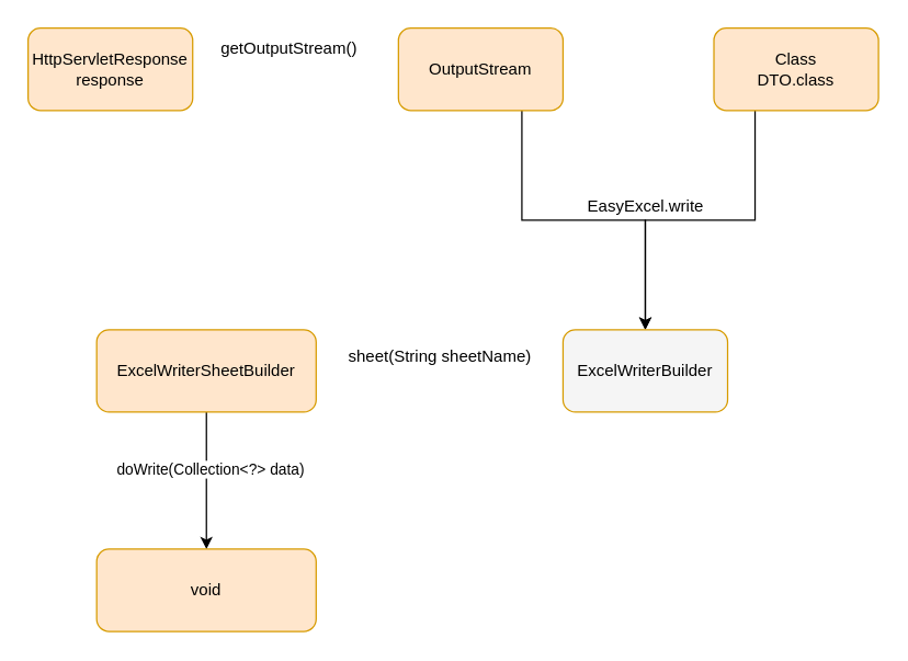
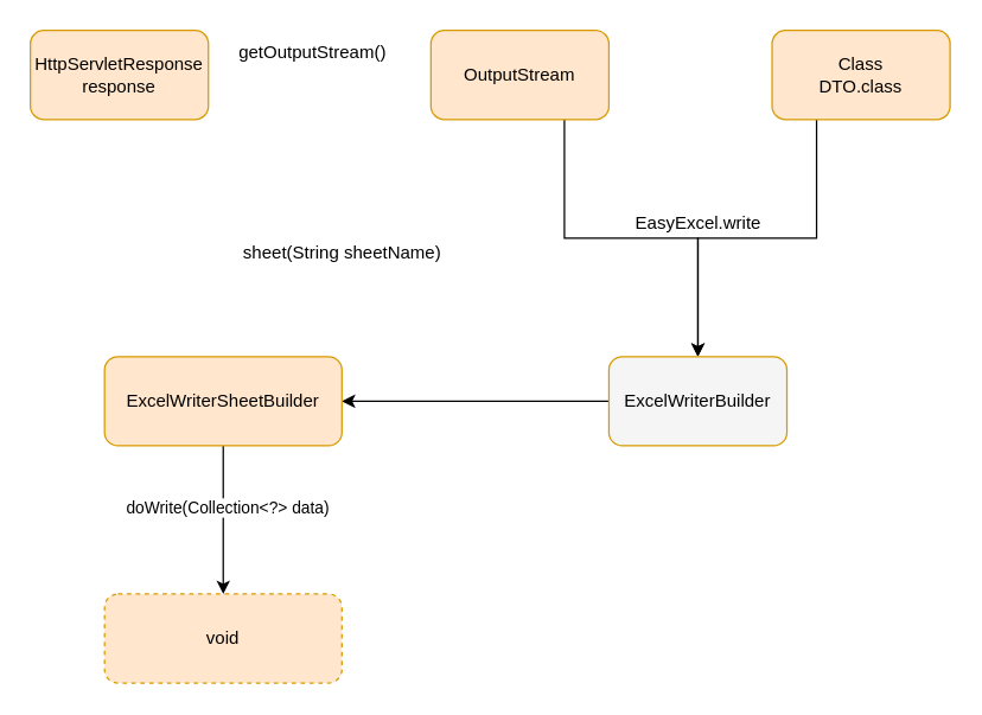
  <mxCell id="0" />
  <mxCell id="1" parent="0" />
  <mxCell id="2" value="HttpServletResponse&lt;br&gt;response" style="rounded=1;whiteSpace=wrap;html=1;fillColor=#ffe6cc;strokeColor=#d79b00;" vertex="1" parent="1"><mxGeometry x="20" y="20" width="120" height="60" as="geometry" /></mxCell>
  <mxCell id="3" style="edgeStyle=orthogonalEdgeStyle;rounded=0;orthogonalLoop=1;jettySize=auto;html=1;exitX=0.75;exitY=1;exitDx=0;exitDy=0;entryX=0.5;entryY=0;entryDx=0;entryDy=0;" edge="1" parent="1" source="4" target="9"><mxGeometry relative="1" as="geometry" /></mxCell>
  <mxCell id="4" value="OutputStream" style="rounded=1;whiteSpace=wrap;html=1;fillColor=#ffe6cc;strokeColor=#d79b00;" vertex="1" parent="1"><mxGeometry x="290" y="20" width="120" height="60" as="geometry" /></mxCell>
  <mxCell id="5" value="getOutputStream()" style="text;html=1;align=center;verticalAlign=middle;resizable=0;points=[];autosize=1;strokeColor=none;fillColor=none;" vertex="1" parent="1"><mxGeometry x="150" y="20" width="120" height="30" as="geometry" /></mxCell>
  <mxCell id="6" style="edgeStyle=orthogonalEdgeStyle;rounded=0;orthogonalLoop=1;jettySize=auto;html=1;exitX=0.25;exitY=1;exitDx=0;exitDy=0;entryX=0.5;entryY=0;entryDx=0;entryDy=0;" edge="1" parent="1" source="7" target="9"><mxGeometry relative="1" as="geometry"><mxPoint x="470" y="190" as="targetPoint" /><Array as="points"><mxPoint x="550" y="160" /><mxPoint x="470" y="160" /></Array></mxGeometry></mxCell>
  <mxCell id="7" value="Class&lt;br&gt;DTO.class" style="rounded=1;whiteSpace=wrap;html=1;fillColor=#ffe6cc;strokeColor=#d79b00;" vertex="1" parent="1"><mxGeometry x="520" y="20" width="120" height="60" as="geometry" /></mxCell>
+ <mxCell id="8" value="" style="edgeStyle=orthogonalEdgeStyle;rounded=0;orthogonalLoop=1;jettySize=auto;html=1;" edge="1" parent="1" source="9" target="13"><mxGeometry relative="1" as="geometry" /></mxCell>
  <mxCell id="9" value="ExcelWriterBuilder" style="rounded=1;whiteSpace=wrap;html=1;fillColor=#f5f5f5;strokeColor=#d79b00;" vertex="1" parent="1"><mxGeometry x="410" y="240" width="120" height="60" as="geometry" /></mxCell>
  <mxCell id="10" value="EasyExcel.write" style="text;html=1;align=center;verticalAlign=middle;resizable=0;points=[];autosize=1;strokeColor=none;fillColor=none;" vertex="1" parent="1"><mxGeometry x="415" y="135" width="110" height="30" as="geometry" /></mxCell>
  <mxCell id="11" value="" style="edgeStyle=orthogonalEdgeStyle;rounded=0;orthogonalLoop=1;jettySize=auto;html=1;" edge="1" parent="1" source="13" target="15"><mxGeometry relative="1" as="geometry" /></mxCell>
  <mxCell id="12" value="doWrite(Collection&amp;lt;?&amp;gt; data)" style="edgeLabel;html=1;align=center;verticalAlign=middle;resizable=0;points=[];" vertex="1" connectable="0" parent="11"><mxGeometry x="-0.171" y="2" relative="1" as="geometry"><mxPoint as="offset" /></mxGeometry></mxCell>
  <mxCell id="13" value="ExcelWriterSheetBuilder" style="rounded=1;whiteSpace=wrap;html=1;fillColor=#ffe6cc;strokeColor=#d79b00;" vertex="1" parent="1"><mxGeometry x="70" y="240" width="160" height="60" as="geometry" /></mxCell>
- <mxCell id="14" value="sheet(String sheetName)" style="text;html=1;align=center;verticalAlign=middle;resizable=0;points=[];autosize=1;strokeColor=none;fillColor=none;" vertex="1" parent="1"><mxGeometry x="240" y="245" width="160" height="30" as="geometry" /></mxCell>
- <mxCell id="15" value="void" style="rounded=1;whiteSpace=wrap;html=1;fillColor=#ffe6cc;strokeColor=#d79b00;" vertex="1" parent="1"><mxGeometry x="70" y="400" width="160" height="60" as="geometry" /></mxCell>
+ <mxCell id="14" value="sheet(String sheetName)" style="text;html=1;align=center;verticalAlign=middle;resizable=0;points=[];autosize=1;strokeColor=none;fillColor=none;" vertex="1" parent="1"><mxGeometry x="150" y="155" width="160" height="30" as="geometry" /></mxCell>
+ <mxCell id="15" value="void" style="rounded=1;whiteSpace=wrap;html=1;fillColor=#ffe6cc;strokeColor=#d79b00;dashed=1;" vertex="1" parent="1"><mxGeometry x="70" y="400" width="160" height="60" as="geometry" /></mxCell>
